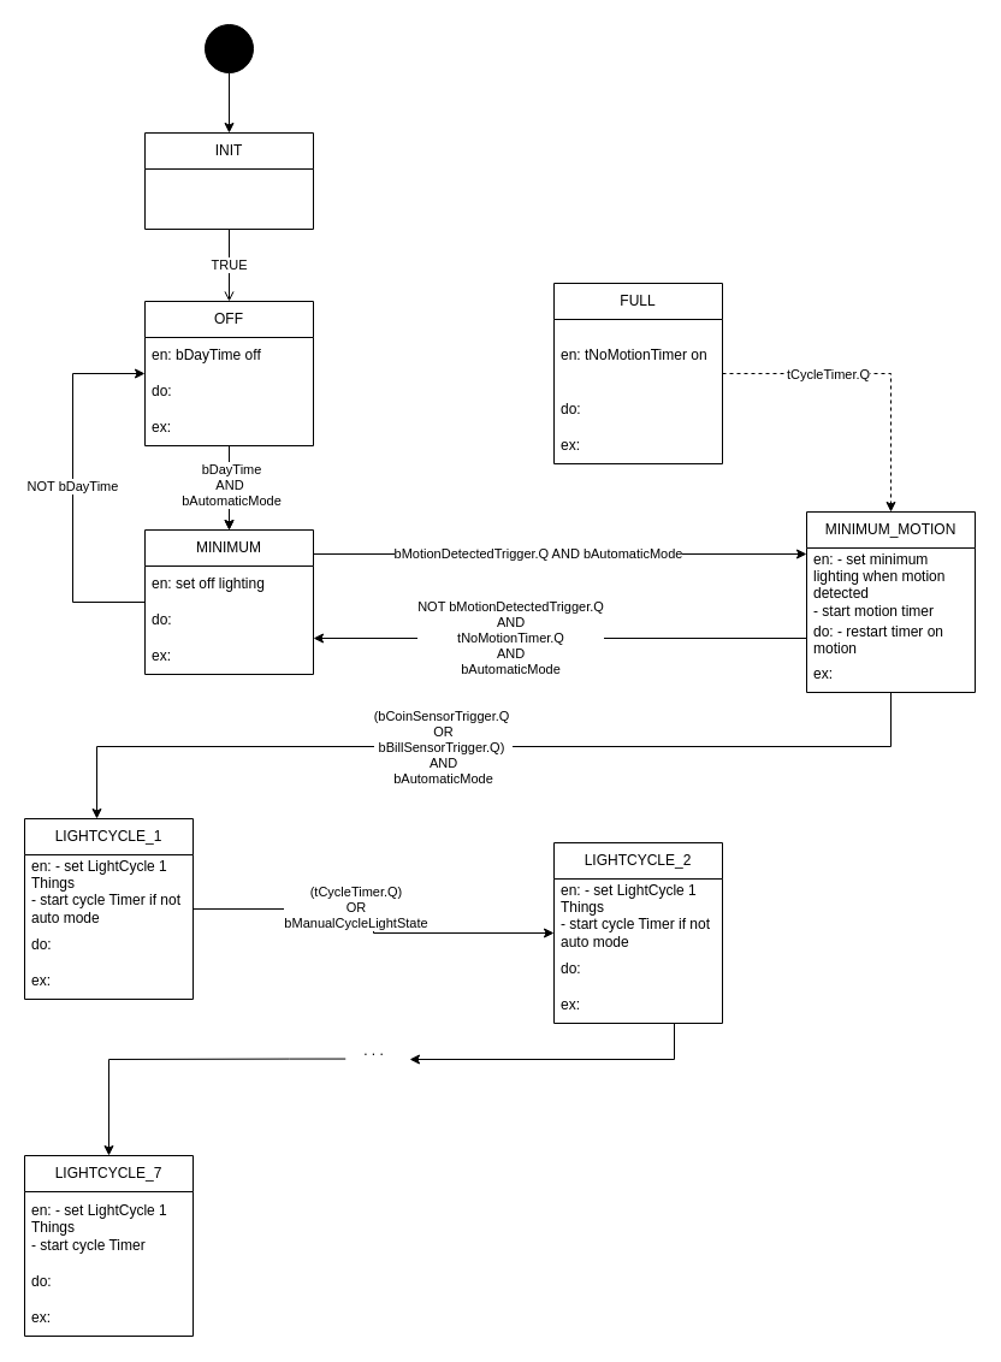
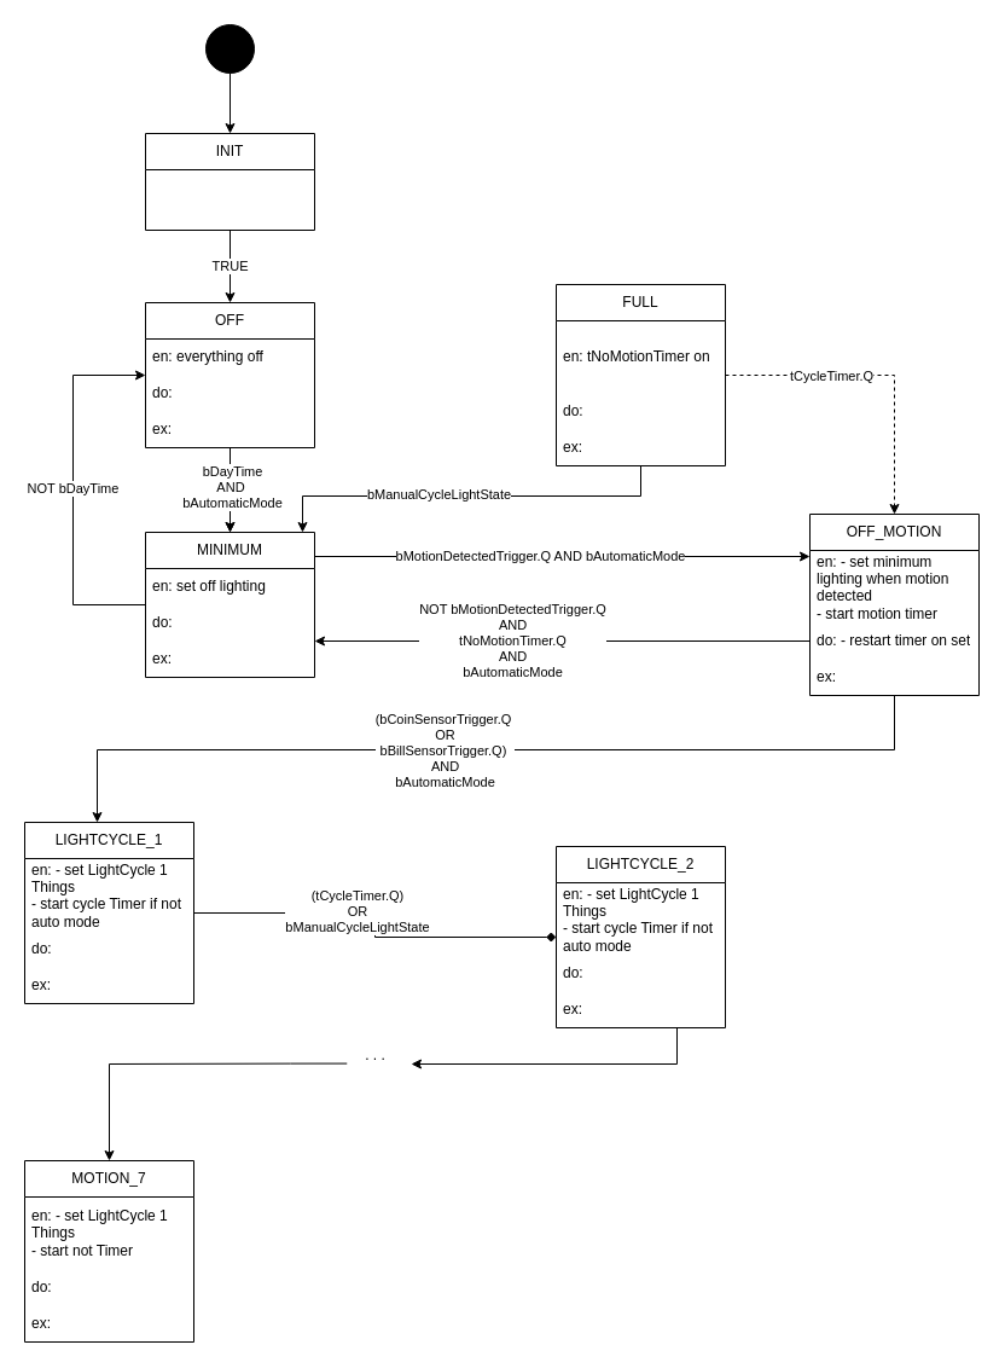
  <mxCell id="0" />
  <mxCell id="1" parent="0" />
- <mxCell id="2" style="edgeStyle=orthogonalEdgeStyle;rounded=0;orthogonalLoop=1;jettySize=auto;html=1;endArrow=open;" edge="1" parent="1" source="4" target="10"><mxGeometry relative="1" as="geometry" /></mxCell>
+ <mxCell id="2" style="edgeStyle=orthogonalEdgeStyle;rounded=0;orthogonalLoop=1;jettySize=auto;html=1;" edge="1" parent="1" source="4" target="10"><mxGeometry relative="1" as="geometry" /></mxCell>
  <mxCell id="3" value="TRUE" style="edgeLabel;html=1;align=center;verticalAlign=middle;resizable=0;points=[];" vertex="1" connectable="0" parent="2"><mxGeometry x="-0.037" y="-1" relative="1" as="geometry"><mxPoint as="offset" /></mxGeometry></mxCell>
  <mxCell id="4" value="INIT" style="swimlane;fontStyle=0;childLayout=stackLayout;horizontal=1;startSize=30;horizontalStack=0;resizeParent=1;resizeParentMax=0;resizeLast=0;collapsible=1;marginBottom=0;whiteSpace=wrap;html=1;" vertex="1" parent="1"><mxGeometry x="120" y="110" width="140" height="80" as="geometry" /></mxCell>
  <mxCell id="5" style="edgeStyle=orthogonalEdgeStyle;rounded=0;orthogonalLoop=1;jettySize=auto;html=1;" edge="1" parent="1" source="6" target="4"><mxGeometry relative="1" as="geometry" /></mxCell>
  <mxCell id="6" value="" style="shape=ellipse;html=1;fillColor=strokeColor;fontSize=18;fontColor=#ffffff;" vertex="1" parent="1"><mxGeometry x="170" y="20" width="40" height="40" as="geometry" /></mxCell>
  <mxCell id="7" style="edgeStyle=orthogonalEdgeStyle;rounded=0;orthogonalLoop=1;jettySize=auto;html=1;entryX=0.5;entryY=0;entryDx=0;entryDy=0;" edge="1" parent="1" source="10" target="18"><mxGeometry relative="1" as="geometry" /></mxCell>
  <mxCell id="8" style="edgeStyle=orthogonalEdgeStyle;rounded=0;orthogonalLoop=1;jettySize=auto;html=1;" edge="1" parent="1" source="10" target="18"><mxGeometry relative="1" as="geometry" /></mxCell>
  <mxCell id="9" value="bDayTime&lt;div&gt;AND&amp;nbsp;&lt;/div&gt;&lt;div&gt;bAutomaticMode&lt;/div&gt;" style="edgeLabel;html=1;align=center;verticalAlign=middle;resizable=0;points=[];" vertex="1" connectable="0" parent="8"><mxGeometry x="-0.1" y="1" relative="1" as="geometry"><mxPoint as="offset" /></mxGeometry></mxCell>
  <mxCell id="10" value="OFF" style="swimlane;fontStyle=0;childLayout=stackLayout;horizontal=1;startSize=30;horizontalStack=0;resizeParent=1;resizeParentMax=0;resizeLast=0;collapsible=1;marginBottom=0;whiteSpace=wrap;html=1;" vertex="1" parent="1"><mxGeometry x="120" y="250" width="140" height="120" as="geometry" /></mxCell>
- <mxCell id="11" value="en: bDayTime off" style="text;strokeColor=none;fillColor=none;align=left;verticalAlign=middle;spacingLeft=4;spacingRight=4;overflow=hidden;points=[[0,0.5],[1,0.5]];portConstraint=eastwest;rotatable=0;whiteSpace=wrap;html=1;" vertex="1" parent="10"><mxGeometry y="30" width="140" height="30" as="geometry" /></mxCell>
+ <mxCell id="11" value="en: everything off" style="text;strokeColor=none;fillColor=none;align=left;verticalAlign=middle;spacingLeft=4;spacingRight=4;overflow=hidden;points=[[0,0.5],[1,0.5]];portConstraint=eastwest;rotatable=0;whiteSpace=wrap;html=1;" vertex="1" parent="10"><mxGeometry y="30" width="140" height="30" as="geometry" /></mxCell>
  <mxCell id="12" value="do:" style="text;strokeColor=none;fillColor=none;align=left;verticalAlign=middle;spacingLeft=4;spacingRight=4;overflow=hidden;points=[[0,0.5],[1,0.5]];portConstraint=eastwest;rotatable=0;whiteSpace=wrap;html=1;" vertex="1" parent="10"><mxGeometry y="60" width="140" height="30" as="geometry" /></mxCell>
  <mxCell id="13" value="ex:" style="text;strokeColor=none;fillColor=none;align=left;verticalAlign=middle;spacingLeft=4;spacingRight=4;overflow=hidden;points=[[0,0.5],[1,0.5]];portConstraint=eastwest;rotatable=0;whiteSpace=wrap;html=1;" vertex="1" parent="10"><mxGeometry y="90" width="140" height="30" as="geometry" /></mxCell>
  <mxCell id="14" style="edgeStyle=orthogonalEdgeStyle;rounded=0;orthogonalLoop=1;jettySize=auto;html=1;" edge="1" parent="1" source="18" target="10"><mxGeometry relative="1" as="geometry"><Array as="points"><mxPoint x="60" y="500" /><mxPoint x="60" y="310" /></Array></mxGeometry></mxCell>
  <mxCell id="15" value="NOT bDayTime" style="edgeLabel;html=1;align=center;verticalAlign=middle;resizable=0;points=[];" vertex="1" connectable="0" parent="14"><mxGeometry x="0.016" y="1" relative="1" as="geometry"><mxPoint as="offset" /></mxGeometry></mxCell>
  <mxCell id="16" style="edgeStyle=orthogonalEdgeStyle;rounded=0;orthogonalLoop=1;jettySize=auto;html=1;" edge="1" parent="1" source="18" target="26"><mxGeometry relative="1" as="geometry"><Array as="points"><mxPoint x="440" y="460" /><mxPoint x="440" y="460" /></Array></mxGeometry></mxCell>
  <mxCell id="17" value="bMotionDetectedTrigger.Q AND bAutomaticMode" style="edgeLabel;html=1;align=center;verticalAlign=middle;resizable=0;points=[];" vertex="1" connectable="0" parent="16"><mxGeometry x="-0.092" y="2" relative="1" as="geometry"><mxPoint y="1" as="offset" /></mxGeometry></mxCell>
  <mxCell id="18" value="MINIMUM" style="swimlane;fontStyle=0;childLayout=stackLayout;horizontal=1;startSize=30;horizontalStack=0;resizeParent=1;resizeParentMax=0;resizeLast=0;collapsible=1;marginBottom=0;whiteSpace=wrap;html=1;" vertex="1" parent="1"><mxGeometry x="120" y="440" width="140" height="120" as="geometry" /></mxCell>
  <mxCell id="19" value="en: set off lighting" style="text;strokeColor=none;fillColor=none;align=left;verticalAlign=middle;spacingLeft=4;spacingRight=4;overflow=hidden;points=[[0,0.5],[1,0.5]];portConstraint=eastwest;rotatable=0;whiteSpace=wrap;html=1;" vertex="1" parent="18"><mxGeometry y="30" width="140" height="30" as="geometry" /></mxCell>
  <mxCell id="20" value="do:" style="text;strokeColor=none;fillColor=none;align=left;verticalAlign=middle;spacingLeft=4;spacingRight=4;overflow=hidden;points=[[0,0.5],[1,0.5]];portConstraint=eastwest;rotatable=0;whiteSpace=wrap;html=1;" vertex="1" parent="18"><mxGeometry y="60" width="140" height="30" as="geometry" /></mxCell>
  <mxCell id="21" value="ex:" style="text;strokeColor=none;fillColor=none;align=left;verticalAlign=middle;spacingLeft=4;spacingRight=4;overflow=hidden;points=[[0,0.5],[1,0.5]];portConstraint=eastwest;rotatable=0;whiteSpace=wrap;html=1;" vertex="1" parent="18"><mxGeometry y="90" width="140" height="30" as="geometry" /></mxCell>
  <mxCell id="22" style="edgeStyle=orthogonalEdgeStyle;rounded=0;orthogonalLoop=1;jettySize=auto;html=1;" edge="1" parent="1" source="26" target="18"><mxGeometry relative="1" as="geometry"><Array as="points"><mxPoint x="440" y="530" /><mxPoint x="440" y="530" /></Array></mxGeometry></mxCell>
  <mxCell id="23" value="NOT bMotionDetectedTrigger.Q&lt;div&gt;AND&lt;/div&gt;&lt;div&gt;tNoMotionTimer.Q&lt;/div&gt;&lt;div&gt;AND&lt;/div&gt;&lt;div&gt;bAutomaticMode&lt;/div&gt;" style="edgeLabel;html=1;align=center;verticalAlign=middle;resizable=0;points=[];" vertex="1" connectable="0" parent="22"><mxGeometry x="0.206" y="-1" relative="1" as="geometry"><mxPoint as="offset" /></mxGeometry></mxCell>
  <mxCell id="24" style="edgeStyle=orthogonalEdgeStyle;rounded=0;orthogonalLoop=1;jettySize=auto;html=1;" edge="1" parent="1" source="26" target="32"><mxGeometry relative="1" as="geometry"><Array as="points"><mxPoint x="740" y="620" /><mxPoint x="80" y="620" /></Array></mxGeometry></mxCell>
  <mxCell id="25" value="(bCoinSensorTrigger.Q&amp;nbsp;&lt;div&gt;OR&lt;/div&gt;&lt;div&gt;bBillSensorTrigger.Q)&amp;nbsp;&lt;/div&gt;&lt;div&gt;AND&lt;/div&gt;&lt;div&gt;bAutomaticMode&lt;/div&gt;" style="edgeLabel;html=1;align=center;verticalAlign=middle;resizable=0;points=[];" vertex="1" connectable="0" parent="24"><mxGeometry x="0.092" relative="1" as="geometry"><mxPoint as="offset" /></mxGeometry></mxCell>
- <mxCell id="26" value="MINIMUM_MOTION" style="swimlane;fontStyle=0;childLayout=stackLayout;horizontal=1;startSize=30;horizontalStack=0;resizeParent=1;resizeParentMax=0;resizeLast=0;collapsible=1;marginBottom=0;whiteSpace=wrap;html=1;" vertex="1" parent="1"><mxGeometry x="670" y="425" width="140" height="150" as="geometry" /></mxCell>
+ <mxCell id="26" value="OFF_MOTION" style="swimlane;fontStyle=0;childLayout=stackLayout;horizontal=1;startSize=30;horizontalStack=0;resizeParent=1;resizeParentMax=0;resizeLast=0;collapsible=1;marginBottom=0;whiteSpace=wrap;html=1;" vertex="1" parent="1"><mxGeometry x="670" y="425" width="140" height="150" as="geometry" /></mxCell>
  <mxCell id="27" value="en: - set minimum lighting when motion detected&lt;div&gt;- start motion timer&lt;/div&gt;" style="text;strokeColor=none;fillColor=none;align=left;verticalAlign=middle;spacingLeft=4;spacingRight=4;overflow=hidden;points=[[0,0.5],[1,0.5]];portConstraint=eastwest;rotatable=0;whiteSpace=wrap;html=1;" vertex="1" parent="26"><mxGeometry y="30" width="140" height="60" as="geometry" /></mxCell>
- <mxCell id="28" value="do: - restart timer on motion" style="text;strokeColor=none;fillColor=none;align=left;verticalAlign=middle;spacingLeft=4;spacingRight=4;overflow=hidden;points=[[0,0.5],[1,0.5]];portConstraint=eastwest;rotatable=0;whiteSpace=wrap;html=1;" vertex="1" parent="26"><mxGeometry y="90" width="140" height="30" as="geometry" /></mxCell>
+ <mxCell id="28" value="do: - restart timer on set" style="text;strokeColor=none;fillColor=none;align=left;verticalAlign=middle;spacingLeft=4;spacingRight=4;overflow=hidden;points=[[0,0.5],[1,0.5]];portConstraint=eastwest;rotatable=0;whiteSpace=wrap;html=1;" vertex="1" parent="26"><mxGeometry y="90" width="140" height="30" as="geometry" /></mxCell>
  <mxCell id="29" value="ex:" style="text;strokeColor=none;fillColor=none;align=left;verticalAlign=middle;spacingLeft=4;spacingRight=4;overflow=hidden;points=[[0,0.5],[1,0.5]];portConstraint=eastwest;rotatable=0;whiteSpace=wrap;html=1;" vertex="1" parent="26"><mxGeometry y="120" width="140" height="30" as="geometry" /></mxCell>
- <mxCell id="30" style="edgeStyle=orthogonalEdgeStyle;rounded=0;orthogonalLoop=1;jettySize=auto;html=1;" edge="1" parent="1" source="32" target="38"><mxGeometry relative="1" as="geometry" /></mxCell>
+ <mxCell id="30" style="edgeStyle=orthogonalEdgeStyle;rounded=0;orthogonalLoop=1;jettySize=auto;html=1;endArrow=diamond;" edge="1" parent="1" source="32" target="38"><mxGeometry relative="1" as="geometry" /></mxCell>
  <mxCell id="31" value="(tCycleTimer.Q)&amp;nbsp;&lt;div&gt;OR&amp;nbsp;&lt;/div&gt;&lt;div&gt;bManualCycleLightState&amp;nbsp;&lt;/div&gt;" style="edgeLabel;html=1;align=center;verticalAlign=middle;resizable=0;points=[];" vertex="1" connectable="0" parent="30"><mxGeometry x="-0.147" y="2" relative="1" as="geometry"><mxPoint as="offset" /></mxGeometry></mxCell>
  <mxCell id="32" value="LIGHTCYCLE_1" style="swimlane;fontStyle=0;childLayout=stackLayout;horizontal=1;startSize=30;horizontalStack=0;resizeParent=1;resizeParentMax=0;resizeLast=0;collapsible=1;marginBottom=0;whiteSpace=wrap;html=1;" vertex="1" parent="1"><mxGeometry x="20" y="680" width="140" height="150" as="geometry" /></mxCell>
  <mxCell id="33" value="en: - set LightCycle 1 Things&lt;div&gt;- start cycle Timer if not auto mode&lt;/div&gt;" style="text;strokeColor=none;fillColor=none;align=left;verticalAlign=middle;spacingLeft=4;spacingRight=4;overflow=hidden;points=[[0,0.5],[1,0.5]];portConstraint=eastwest;rotatable=0;whiteSpace=wrap;html=1;" vertex="1" parent="32"><mxGeometry y="30" width="140" height="60" as="geometry" /></mxCell>
  <mxCell id="34" value="do:" style="text;strokeColor=none;fillColor=none;align=left;verticalAlign=middle;spacingLeft=4;spacingRight=4;overflow=hidden;points=[[0,0.5],[1,0.5]];portConstraint=eastwest;rotatable=0;whiteSpace=wrap;html=1;" vertex="1" parent="32"><mxGeometry y="90" width="140" height="30" as="geometry" /></mxCell>
  <mxCell id="35" value="ex:" style="text;strokeColor=none;fillColor=none;align=left;verticalAlign=middle;spacingLeft=4;spacingRight=4;overflow=hidden;points=[[0,0.5],[1,0.5]];portConstraint=eastwest;rotatable=0;whiteSpace=wrap;html=1;" vertex="1" parent="32"><mxGeometry y="120" width="140" height="30" as="geometry" /></mxCell>
  <mxCell id="36" style="edgeStyle=orthogonalEdgeStyle;rounded=0;orthogonalLoop=1;jettySize=auto;html=1;exitX=-0.081;exitY=0.719;exitDx=0;exitDy=0;exitPerimeter=0;" edge="1" parent="1" source="46" target="42"><mxGeometry relative="1" as="geometry"><mxPoint x="270" y="880" as="sourcePoint" /><Array as="points"><mxPoint x="240" y="880" /><mxPoint x="90" y="880" /></Array></mxGeometry></mxCell>
  <mxCell id="37" style="edgeStyle=orthogonalEdgeStyle;rounded=0;orthogonalLoop=1;jettySize=auto;html=1;" edge="1" parent="1" source="38"><mxGeometry relative="1" as="geometry"><mxPoint x="340" y="880" as="targetPoint" /><Array as="points"><mxPoint x="560" y="880" /></Array></mxGeometry></mxCell>
  <mxCell id="38" value="LIGHTCYCLE_2" style="swimlane;fontStyle=0;childLayout=stackLayout;horizontal=1;startSize=30;horizontalStack=0;resizeParent=1;resizeParentMax=0;resizeLast=0;collapsible=1;marginBottom=0;whiteSpace=wrap;html=1;" vertex="1" parent="1"><mxGeometry x="460" y="700" width="140" height="150" as="geometry" /></mxCell>
  <mxCell id="39" value="en: - set LightCycle 1 Things&lt;div&gt;- start cycle Timer if not auto mode&lt;/div&gt;" style="text;strokeColor=none;fillColor=none;align=left;verticalAlign=middle;spacingLeft=4;spacingRight=4;overflow=hidden;points=[[0,0.5],[1,0.5]];portConstraint=eastwest;rotatable=0;whiteSpace=wrap;html=1;" vertex="1" parent="38"><mxGeometry y="30" width="140" height="60" as="geometry" /></mxCell>
  <mxCell id="40" value="do:" style="text;strokeColor=none;fillColor=none;align=left;verticalAlign=middle;spacingLeft=4;spacingRight=4;overflow=hidden;points=[[0,0.5],[1,0.5]];portConstraint=eastwest;rotatable=0;whiteSpace=wrap;html=1;" vertex="1" parent="38"><mxGeometry y="90" width="140" height="30" as="geometry" /></mxCell>
  <mxCell id="41" value="ex:" style="text;strokeColor=none;fillColor=none;align=left;verticalAlign=middle;spacingLeft=4;spacingRight=4;overflow=hidden;points=[[0,0.5],[1,0.5]];portConstraint=eastwest;rotatable=0;whiteSpace=wrap;html=1;" vertex="1" parent="38"><mxGeometry y="120" width="140" height="30" as="geometry" /></mxCell>
- <mxCell id="42" value="LIGHTCYCLE_7" style="swimlane;fontStyle=0;childLayout=stackLayout;horizontal=1;startSize=30;horizontalStack=0;resizeParent=1;resizeParentMax=0;resizeLast=0;collapsible=1;marginBottom=0;whiteSpace=wrap;html=1;" vertex="1" parent="1"><mxGeometry x="20" y="960" width="140" height="150" as="geometry" /></mxCell>
- <mxCell id="43" value="en: - set LightCycle 1 Things&lt;div&gt;- start cycle Timer&lt;/div&gt;" style="text;strokeColor=none;fillColor=none;align=left;verticalAlign=middle;spacingLeft=4;spacingRight=4;overflow=hidden;points=[[0,0.5],[1,0.5]];portConstraint=eastwest;rotatable=0;whiteSpace=wrap;html=1;" vertex="1" parent="42"><mxGeometry y="30" width="140" height="60" as="geometry" /></mxCell>
+ <mxCell id="42" value="MOTION_7" style="swimlane;fontStyle=0;childLayout=stackLayout;horizontal=1;startSize=30;horizontalStack=0;resizeParent=1;resizeParentMax=0;resizeLast=0;collapsible=1;marginBottom=0;whiteSpace=wrap;html=1;" vertex="1" parent="1"><mxGeometry x="20" y="960" width="140" height="150" as="geometry" /></mxCell>
+ <mxCell id="43" value="en: - set LightCycle 1 Things&lt;div&gt;- start not Timer&lt;/div&gt;" style="text;strokeColor=none;fillColor=none;align=left;verticalAlign=middle;spacingLeft=4;spacingRight=4;overflow=hidden;points=[[0,0.5],[1,0.5]];portConstraint=eastwest;rotatable=0;whiteSpace=wrap;html=1;" vertex="1" parent="42"><mxGeometry y="30" width="140" height="60" as="geometry" /></mxCell>
  <mxCell id="44" value="do:" style="text;strokeColor=none;fillColor=none;align=left;verticalAlign=middle;spacingLeft=4;spacingRight=4;overflow=hidden;points=[[0,0.5],[1,0.5]];portConstraint=eastwest;rotatable=0;whiteSpace=wrap;html=1;" vertex="1" parent="42"><mxGeometry y="90" width="140" height="30" as="geometry" /></mxCell>
  <mxCell id="45" value="ex:" style="text;strokeColor=none;fillColor=none;align=left;verticalAlign=middle;spacingLeft=4;spacingRight=4;overflow=hidden;points=[[0,0.5],[1,0.5]];portConstraint=eastwest;rotatable=0;whiteSpace=wrap;html=1;" vertex="1" parent="42"><mxGeometry y="120" width="140" height="30" as="geometry" /></mxCell>
  <mxCell id="46" value=". . ." style="text;html=1;align=center;verticalAlign=middle;resizable=0;points=[];autosize=1;strokeColor=none;fillColor=none;" vertex="1" parent="1"><mxGeometry x="290" y="858" width="40" height="30" as="geometry" /></mxCell>
+ <mxCell id="47" style="edgeStyle=orthogonalEdgeStyle;rounded=0;orthogonalLoop=1;jettySize=auto;html=1;" edge="1" parent="1" source="51" target="18"><mxGeometry relative="1" as="geometry"><Array as="points"><mxPoint x="530" y="410" /><mxPoint x="250" y="410" /></Array></mxGeometry></mxCell>
+ <mxCell id="48" value="bManualCycleLightState" style="edgeLabel;html=1;align=center;verticalAlign=middle;resizable=0;points=[];" vertex="1" connectable="0" parent="47"><mxGeometry x="0.152" y="-2" relative="1" as="geometry"><mxPoint as="offset" /></mxGeometry></mxCell>
  <mxCell id="49" style="edgeStyle=orthogonalEdgeStyle;rounded=0;orthogonalLoop=1;jettySize=auto;html=1;dashed=1;" edge="1" parent="1" source="51" target="26"><mxGeometry relative="1" as="geometry" /></mxCell>
  <mxCell id="50" value="tCycleTimer.Q" style="edgeLabel;html=1;align=center;verticalAlign=middle;resizable=0;points=[];" vertex="1" connectable="0" parent="49"><mxGeometry x="-0.308" relative="1" as="geometry"><mxPoint x="-1" as="offset" /></mxGeometry></mxCell>
  <mxCell id="51" value="FULL" style="swimlane;fontStyle=0;childLayout=stackLayout;horizontal=1;startSize=30;horizontalStack=0;resizeParent=1;resizeParentMax=0;resizeLast=0;collapsible=1;marginBottom=0;whiteSpace=wrap;html=1;" vertex="1" parent="1"><mxGeometry x="460" y="235" width="140" height="150" as="geometry" /></mxCell>
  <mxCell id="52" value="en: tNoMotionTimer on" style="text;strokeColor=none;fillColor=none;align=left;verticalAlign=middle;spacingLeft=4;spacingRight=4;overflow=hidden;points=[[0,0.5],[1,0.5]];portConstraint=eastwest;rotatable=0;whiteSpace=wrap;html=1;" vertex="1" parent="51"><mxGeometry y="30" width="140" height="60" as="geometry" /></mxCell>
  <mxCell id="53" value="do:" style="text;strokeColor=none;fillColor=none;align=left;verticalAlign=middle;spacingLeft=4;spacingRight=4;overflow=hidden;points=[[0,0.5],[1,0.5]];portConstraint=eastwest;rotatable=0;whiteSpace=wrap;html=1;" vertex="1" parent="51"><mxGeometry y="90" width="140" height="30" as="geometry" /></mxCell>
  <mxCell id="54" value="ex:" style="text;strokeColor=none;fillColor=none;align=left;verticalAlign=middle;spacingLeft=4;spacingRight=4;overflow=hidden;points=[[0,0.5],[1,0.5]];portConstraint=eastwest;rotatable=0;whiteSpace=wrap;html=1;" vertex="1" parent="51"><mxGeometry y="120" width="140" height="30" as="geometry" /></mxCell>
